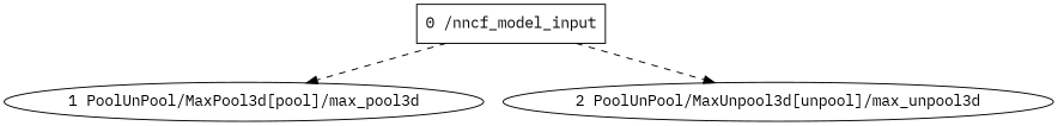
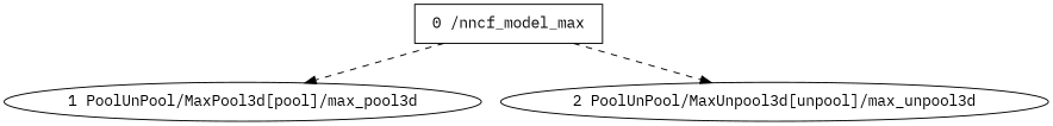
  strict digraph {
    fontname="IBM Plex Mono"
    node [fontname="IBM Plex Mono" shape=ellipse]
    edge [fontname="IBM Plex Mono" style=dashed]
-   "0 /nncf_model_input" [shape=box type=nncf_model_input]
+   "0 /nncf_model_input" [shape=box type=nncf_model_input label="0 /nncf_model_max"]
    "1 PoolUnPool/MaxPool3d[pool]/max_pool3d" [scope="PoolUnPool/MaxPool3d[pool]" type=max_pool3d]
    "2 PoolUnPool/MaxUnpool3d[unpool]/max_unpool3d" [scope="PoolUnPool/MaxUnpool3d[unpool]" type=max_unpool3d]
    "0 /nncf_model_input" -> "1 PoolUnPool/MaxPool3d[pool]/max_pool3d"
    "0 /nncf_model_input" -> "2 PoolUnPool/MaxUnpool3d[unpool]/max_unpool3d"
  }
